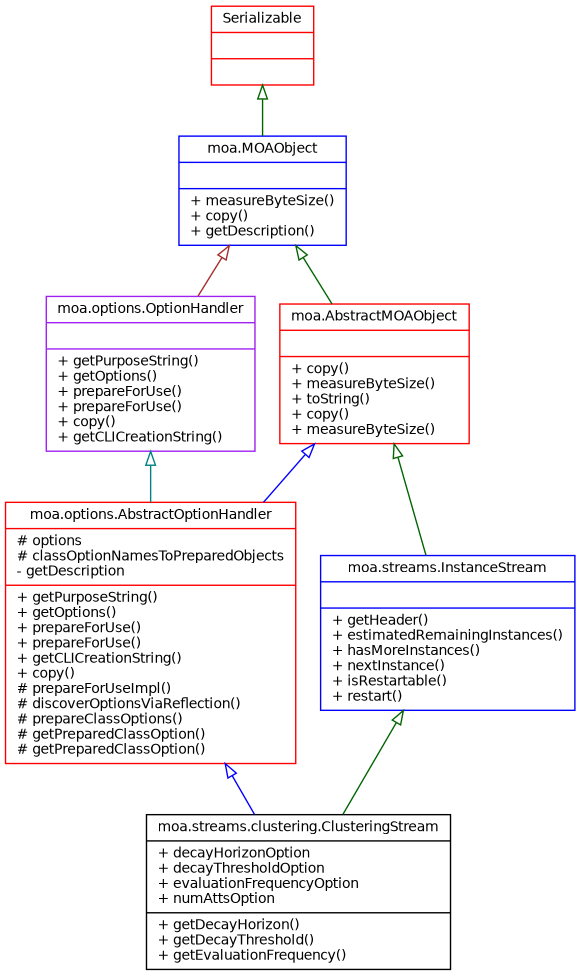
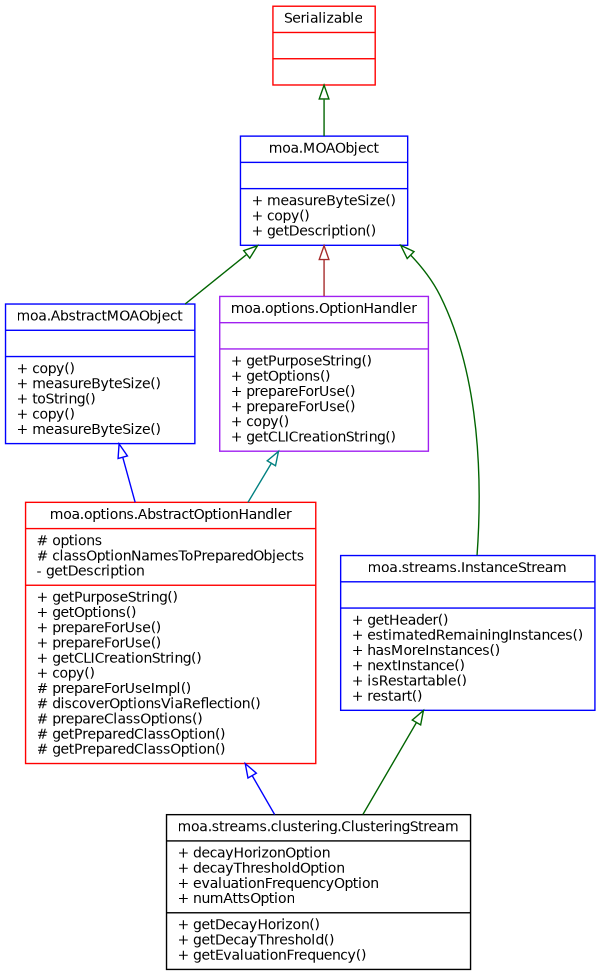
  digraph {
    node [color=blue fillcolor=white fontname=Helvetica fontsize=10 shape=record style=filled]
    edge [arrowtail=empty color=darkgreen dir=back fontname=Helvetica fontsize=10 labelfontname=Helvetica labelfontsize=10 style=solid]
    n1 [color=black height=0.2 label="{moa.streams.clustering.ClusteringStream\n|+ decayHorizonOption\l+ decayThresholdOption\l+ evaluationFrequencyOption\l+ numAttsOption\l|+ getDecayHorizon()\l+ getDecayThreshold()\l+ getEvaluationFrequency()\l}" width=0.4]
    n2 [color=red height=0.2 label="{moa.options.AbstractOptionHandler\n|# options\l# classOptionNamesToPreparedObjects\l- getDescription\l|+ getPurposeString()\l+ getOptions()\l+ prepareForUse()\l+ prepareForUse()\l+ getCLICreationString()\l+ copy()\l# prepareForUseImpl()\l# discoverOptionsViaReflection()\l# prepareClassOptions()\l# getPreparedClassOption()\l# getPreparedClassOption()\l}" width=0.4]
-   n3 [color=red height=0.2 label="{moa.AbstractMOAObject\n||+ copy()\l+ measureByteSize()\l+ toString()\l+ copy()\l+ measureByteSize()\l}" width=0.4]
+   n3 [height=0.2 label="{moa.AbstractMOAObject\n||+ copy()\l+ measureByteSize()\l+ toString()\l+ copy()\l+ measureByteSize()\l}" width=0.4]
    n4 [height=0.2 label="{moa.MOAObject\n||+ measureByteSize()\l+ copy()\l+ getDescription()\l}" width=0.4]
    n5 [color=purple height=0.2 label="{moa.options.OptionHandler\n||+ getPurposeString()\l+ getOptions()\l+ prepareForUse()\l+ prepareForUse()\l+ copy()\l+ getCLICreationString()\l}" width=0.4]
    n6 [height=0.2 label="{moa.streams.InstanceStream\n||+ getHeader()\l+ estimatedRemainingInstances()\l+ hasMoreInstances()\l+ nextInstance()\l+ isRestartable()\l+ restart()\l}" width=0.4]
    n7 [color=red height=0.2 label="{Serializable\n||}" width=0.4]
    n2 -> n1 [color=blue]
    n3 -> n2 [color=blue]
    n4 -> n3
    n4 -> n5 [color=brown]
-   n3 -> n6
+   n4 -> n6
    n5 -> n2 [color=teal]
    n6 -> n1
    n7 -> n4
  }
